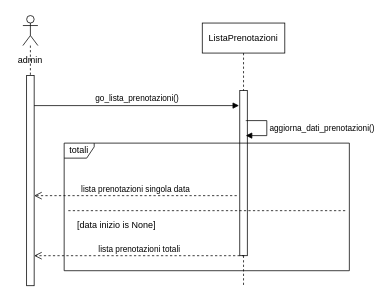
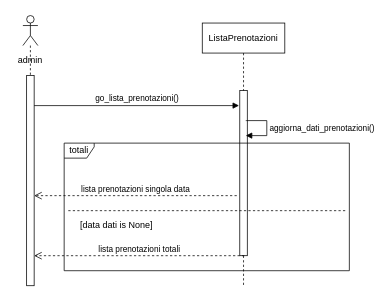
  <mxCell id="0" />
  <mxCell id="1" parent="0" />
  <mxCell id="2" value="" style="shape=umlLifeline;participant=umlActor;perimeter=lifelinePerimeter;whiteSpace=wrap;html=1;container=1;collapsible=0;recursiveResize=0;verticalAlign=top;spacingTop=36;outlineConnect=0;" vertex="1" parent="1"><mxGeometry x="30" y="20" width="20" height="90" as="geometry" /></mxCell>
  <mxCell id="3" value="" style="html=1;points=[];perimeter=orthogonalPerimeter;" vertex="1" parent="1"><mxGeometry x="35" y="100" width="10" height="280" as="geometry" /></mxCell>
  <mxCell id="4" value="admin" style="text;html=1;strokeColor=none;fillColor=none;align=center;verticalAlign=middle;whiteSpace=wrap;rounded=0;" vertex="1" parent="1"><mxGeometry x="20" y="70" width="40" height="20" as="geometry" /></mxCell>
  <mxCell id="5" value="&lt;div&gt;ListaPrenotazioni&lt;/div&gt;" style="shape=umlLifeline;perimeter=lifelinePerimeter;whiteSpace=wrap;html=1;container=1;collapsible=0;recursiveResize=0;outlineConnect=0;" vertex="1" parent="1"><mxGeometry x="269" y="30" width="110" height="350" as="geometry" /></mxCell>
  <mxCell id="6" value="" style="html=1;points=[];perimeter=orthogonalPerimeter;" vertex="1" parent="5"><mxGeometry x="50" y="90" width="10" height="220" as="geometry" /></mxCell>
  <mxCell id="7" value="go_lista_prenotazioni()" style="html=1;verticalAlign=bottom;endArrow=block;" edge="1" parent="1"><mxGeometry width="80" relative="1" as="geometry"><mxPoint x="45" y="140" as="sourcePoint" /><mxPoint x="318" y="140" as="targetPoint" /></mxGeometry></mxCell>
  <mxCell id="8" value="aggiorna_dati_prenotazioni()" style="edgeStyle=orthogonalEdgeStyle;html=1;align=left;spacingLeft=2;endArrow=block;rounded=0;" edge="1" parent="1"><mxGeometry relative="1" as="geometry"><mxPoint x="327" y="160" as="sourcePoint" /><Array as="points"><mxPoint x="328" y="160" /><mxPoint x="355" y="160" /><mxPoint x="355" y="180" /></Array><mxPoint x="327" y="180" as="targetPoint" /><mxPoint as="offset" /></mxGeometry></mxCell>
  <mxCell id="9" value="&lt;div&gt;lista prenotazioni totali&lt;br&gt;&lt;/div&gt;" style="html=1;verticalAlign=bottom;endArrow=open;dashed=1;endSize=8;" edge="1" parent="1"><mxGeometry relative="1" as="geometry"><mxPoint x="325" y="340" as="sourcePoint" /><mxPoint x="45" y="340" as="targetPoint" /></mxGeometry></mxCell>
  <mxCell id="10" value="totali" style="shape=umlFrame;whiteSpace=wrap;html=1;width=40;height=20;" vertex="1" parent="1"><mxGeometry x="85" y="190" width="380" height="170" as="geometry" /></mxCell>
  <mxCell id="11" value="" style="html=1;verticalAlign=bottom;endArrow=none;dashed=1;endSize=8;endFill=0;" edge="1" parent="1"><mxGeometry relative="1" as="geometry"><mxPoint x="459.5" y="280" as="sourcePoint" /><mxPoint x="90.5" y="280" as="targetPoint" /></mxGeometry></mxCell>
- <mxCell id="12" value="[data inizio is None]" style="text;html=1;strokeColor=none;fillColor=none;align=center;verticalAlign=middle;whiteSpace=wrap;rounded=0;" vertex="1" parent="1"><mxGeometry x="85" y="290" width="140" height="20" as="geometry" /></mxCell>
+ <mxCell id="12" value="[data dati is None]" style="text;html=1;strokeColor=none;fillColor=none;align=center;verticalAlign=middle;whiteSpace=wrap;rounded=0;" vertex="1" parent="1"><mxGeometry x="85" y="290" width="140" height="20" as="geometry" /></mxCell>
  <mxCell id="13" value="&lt;div&gt;lista prenotazioni singola data&lt;br&gt;&lt;/div&gt;" style="html=1;verticalAlign=bottom;endArrow=open;dashed=1;endSize=8;" edge="1" parent="1"><mxGeometry relative="1" as="geometry"><mxPoint x="315" y="260" as="sourcePoint" /><mxPoint x="45" y="260" as="targetPoint" /></mxGeometry></mxCell>
